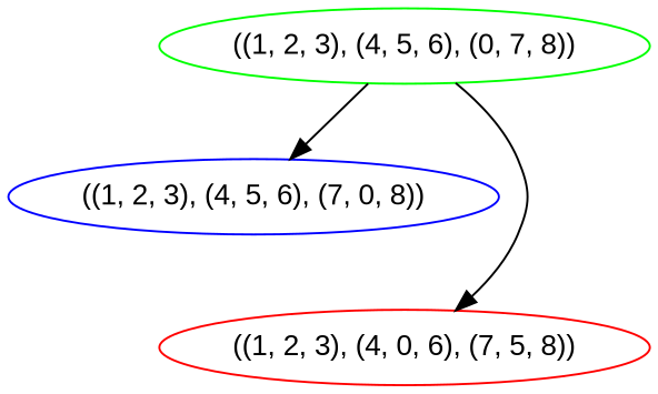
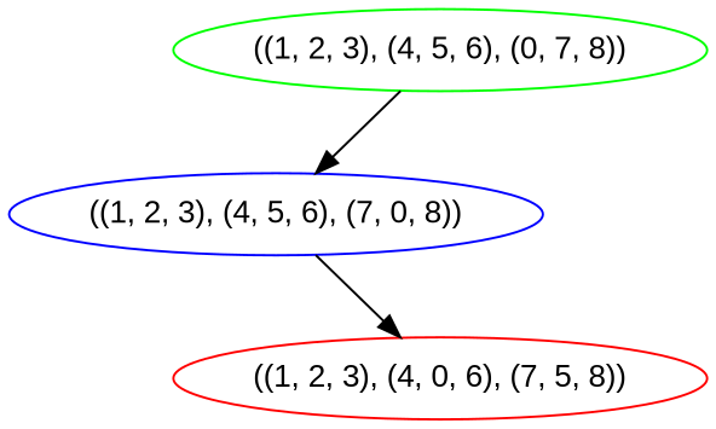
  digraph {
    fontname="Liberation Sans"
    node [fontname="Liberation Sans"]
    edge [fontname="Liberation Sans"]
    "((1, 2, 3), (4, 5, 6), (0, 7, 8))" [color=green]
    "((1, 2, 3), (4, 5, 6), (7, 0, 8))" [color=blue]
    "((1, 2, 3), (4, 0, 6), (7, 5, 8))" [color=red]
    "((1, 2, 3), (4, 5, 6), (0, 7, 8))" -> "((1, 2, 3), (4, 5, 6), (7, 0, 8))"
-   "((1, 2, 3), (4, 5, 6), (0, 7, 8))" -> "((1, 2, 3), (4, 0, 6), (7, 5, 8))"
+   "((1, 2, 3), (4, 5, 6), (7, 0, 8))" -> "((1, 2, 3), (4, 0, 6), (7, 5, 8))"
  }
